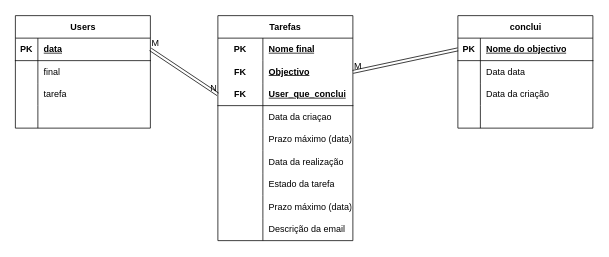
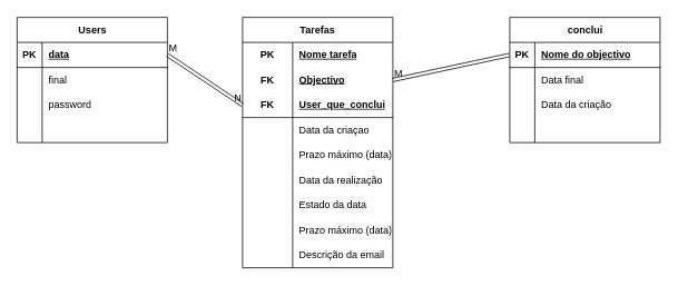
  <mxCell id="0" />
  <mxCell id="1" parent="0" />
  <mxCell id="2" value="Users" style="shape=table;startSize=30;container=1;collapsible=1;childLayout=tableLayout;fixedRows=1;rowLines=0;fontStyle=1;align=center;resizeLast=1;html=1;" vertex="1" parent="1"><mxGeometry x="20" y="20" width="180" height="150" as="geometry" /></mxCell>
  <mxCell id="3" value="" style="shape=tableRow;horizontal=0;startSize=0;swimlaneHead=0;swimlaneBody=0;fillColor=none;collapsible=0;dropTarget=0;points=[[0,0.5],[1,0.5]];portConstraint=eastwest;top=0;left=0;right=0;bottom=1;" vertex="1" parent="2"><mxGeometry y="30" width="180" height="30" as="geometry" /></mxCell>
  <mxCell id="4" value="PK" style="shape=partialRectangle;connectable=0;fillColor=none;top=0;left=0;bottom=0;right=0;fontStyle=1;overflow=hidden;whiteSpace=wrap;html=1;" vertex="1" parent="3"><mxGeometry width="30" height="30" as="geometry"><mxRectangle width="30" height="30" as="alternateBounds" /></mxGeometry></mxCell>
  <mxCell id="5" value="data" style="shape=partialRectangle;connectable=0;fillColor=none;top=0;left=0;bottom=0;right=0;align=left;spacingLeft=6;fontStyle=5;overflow=hidden;whiteSpace=wrap;html=1;" vertex="1" parent="3"><mxGeometry x="30" width="150" height="30" as="geometry"><mxRectangle width="150" height="30" as="alternateBounds" /></mxGeometry></mxCell>
  <mxCell id="6" value="" style="shape=tableRow;horizontal=0;startSize=0;swimlaneHead=0;swimlaneBody=0;fillColor=none;collapsible=0;dropTarget=0;points=[[0,0.5],[1,0.5]];portConstraint=eastwest;top=0;left=0;right=0;bottom=0;" vertex="1" parent="2"><mxGeometry y="60" width="180" height="30" as="geometry" /></mxCell>
  <mxCell id="7" value="" style="shape=partialRectangle;connectable=0;fillColor=none;top=0;left=0;bottom=0;right=0;editable=1;overflow=hidden;whiteSpace=wrap;html=1;" vertex="1" parent="6"><mxGeometry width="30" height="30" as="geometry"><mxRectangle width="30" height="30" as="alternateBounds" /></mxGeometry></mxCell>
  <mxCell id="8" value="final" style="shape=partialRectangle;connectable=0;fillColor=none;top=0;left=0;bottom=0;right=0;align=left;spacingLeft=6;overflow=hidden;whiteSpace=wrap;html=1;" vertex="1" parent="6"><mxGeometry x="30" width="150" height="30" as="geometry"><mxRectangle width="150" height="30" as="alternateBounds" /></mxGeometry></mxCell>
  <mxCell id="9" value="" style="shape=tableRow;horizontal=0;startSize=0;swimlaneHead=0;swimlaneBody=0;fillColor=none;collapsible=0;dropTarget=0;points=[[0,0.5],[1,0.5]];portConstraint=eastwest;top=0;left=0;right=0;bottom=0;" vertex="1" parent="2"><mxGeometry y="90" width="180" height="30" as="geometry" /></mxCell>
  <mxCell id="10" value="" style="shape=partialRectangle;connectable=0;fillColor=none;top=0;left=0;bottom=0;right=0;editable=1;overflow=hidden;whiteSpace=wrap;html=1;" vertex="1" parent="9"><mxGeometry width="30" height="30" as="geometry"><mxRectangle width="30" height="30" as="alternateBounds" /></mxGeometry></mxCell>
- <mxCell id="11" value="tarefa" style="shape=partialRectangle;connectable=0;fillColor=none;top=0;left=0;bottom=0;right=0;align=left;spacingLeft=6;overflow=hidden;whiteSpace=wrap;html=1;" vertex="1" parent="9"><mxGeometry x="30" width="150" height="30" as="geometry"><mxRectangle width="150" height="30" as="alternateBounds" /></mxGeometry></mxCell>
+ <mxCell id="11" value="password" style="shape=partialRectangle;connectable=0;fillColor=none;top=0;left=0;bottom=0;right=0;align=left;spacingLeft=6;overflow=hidden;whiteSpace=wrap;html=1;" vertex="1" parent="9"><mxGeometry x="30" width="150" height="30" as="geometry"><mxRectangle width="150" height="30" as="alternateBounds" /></mxGeometry></mxCell>
  <mxCell id="12" value="" style="shape=tableRow;horizontal=0;startSize=0;swimlaneHead=0;swimlaneBody=0;fillColor=none;collapsible=0;dropTarget=0;points=[[0,0.5],[1,0.5]];portConstraint=eastwest;top=0;left=0;right=0;bottom=0;" vertex="1" parent="2"><mxGeometry y="120" width="180" height="30" as="geometry" /></mxCell>
  <mxCell id="13" value="" style="shape=partialRectangle;connectable=0;fillColor=none;top=0;left=0;bottom=0;right=0;editable=1;overflow=hidden;whiteSpace=wrap;html=1;" vertex="1" parent="12"><mxGeometry width="30" height="30" as="geometry"><mxRectangle width="30" height="30" as="alternateBounds" /></mxGeometry></mxCell>
  <mxCell id="14" value="" style="shape=partialRectangle;connectable=0;fillColor=none;top=0;left=0;bottom=0;right=0;align=left;spacingLeft=6;overflow=hidden;whiteSpace=wrap;html=1;" vertex="1" parent="12"><mxGeometry x="30" width="150" height="30" as="geometry"><mxRectangle width="150" height="30" as="alternateBounds" /></mxGeometry></mxCell>
  <mxCell id="15" value="conclui" style="shape=table;startSize=30;container=1;collapsible=1;childLayout=tableLayout;fixedRows=1;rowLines=0;fontStyle=1;align=center;resizeLast=1;html=1;" vertex="1" parent="1"><mxGeometry x="610" y="20" width="180" height="150" as="geometry" /></mxCell>
  <mxCell id="16" value="" style="shape=tableRow;horizontal=0;startSize=0;swimlaneHead=0;swimlaneBody=0;fillColor=none;collapsible=0;dropTarget=0;points=[[0,0.5],[1,0.5]];portConstraint=eastwest;top=0;left=0;right=0;bottom=1;" vertex="1" parent="15"><mxGeometry y="30" width="180" height="30" as="geometry" /></mxCell>
  <mxCell id="17" value="PK" style="shape=partialRectangle;connectable=0;fillColor=none;top=0;left=0;bottom=0;right=0;fontStyle=1;overflow=hidden;whiteSpace=wrap;html=1;" vertex="1" parent="16"><mxGeometry width="30" height="30" as="geometry"><mxRectangle width="30" height="30" as="alternateBounds" /></mxGeometry></mxCell>
  <mxCell id="18" value="Nome do objectivo" style="shape=partialRectangle;connectable=0;fillColor=none;top=0;left=0;bottom=0;right=0;align=left;spacingLeft=6;fontStyle=5;overflow=hidden;whiteSpace=wrap;html=1;" vertex="1" parent="16"><mxGeometry x="30" width="150" height="30" as="geometry"><mxRectangle width="150" height="30" as="alternateBounds" /></mxGeometry></mxCell>
  <mxCell id="19" value="" style="shape=tableRow;horizontal=0;startSize=0;swimlaneHead=0;swimlaneBody=0;fillColor=none;collapsible=0;dropTarget=0;points=[[0,0.5],[1,0.5]];portConstraint=eastwest;top=0;left=0;right=0;bottom=0;" vertex="1" parent="15"><mxGeometry y="60" width="180" height="30" as="geometry" /></mxCell>
  <mxCell id="20" value="" style="shape=partialRectangle;connectable=0;fillColor=none;top=0;left=0;bottom=0;right=0;editable=1;overflow=hidden;whiteSpace=wrap;html=1;" vertex="1" parent="19"><mxGeometry width="30" height="30" as="geometry"><mxRectangle width="30" height="30" as="alternateBounds" /></mxGeometry></mxCell>
- <mxCell id="21" value="Data data" style="shape=partialRectangle;connectable=0;fillColor=none;top=0;left=0;bottom=0;right=0;align=left;spacingLeft=6;overflow=hidden;whiteSpace=wrap;html=1;" vertex="1" parent="19"><mxGeometry x="30" width="150" height="30" as="geometry"><mxRectangle width="150" height="30" as="alternateBounds" /></mxGeometry></mxCell>
+ <mxCell id="21" value="Data final" style="shape=partialRectangle;connectable=0;fillColor=none;top=0;left=0;bottom=0;right=0;align=left;spacingLeft=6;overflow=hidden;whiteSpace=wrap;html=1;" vertex="1" parent="19"><mxGeometry x="30" width="150" height="30" as="geometry"><mxRectangle width="150" height="30" as="alternateBounds" /></mxGeometry></mxCell>
  <mxCell id="22" value="" style="shape=tableRow;horizontal=0;startSize=0;swimlaneHead=0;swimlaneBody=0;fillColor=none;collapsible=0;dropTarget=0;points=[[0,0.5],[1,0.5]];portConstraint=eastwest;top=0;left=0;right=0;bottom=0;" vertex="1" parent="15"><mxGeometry y="90" width="180" height="30" as="geometry" /></mxCell>
  <mxCell id="23" value="" style="shape=partialRectangle;connectable=0;fillColor=none;top=0;left=0;bottom=0;right=0;editable=1;overflow=hidden;whiteSpace=wrap;html=1;" vertex="1" parent="22"><mxGeometry width="30" height="30" as="geometry"><mxRectangle width="30" height="30" as="alternateBounds" /></mxGeometry></mxCell>
  <mxCell id="24" value="Data da criação" style="shape=partialRectangle;connectable=0;fillColor=none;top=0;left=0;bottom=0;right=0;align=left;spacingLeft=6;overflow=hidden;whiteSpace=wrap;html=1;" vertex="1" parent="22"><mxGeometry x="30" width="150" height="30" as="geometry"><mxRectangle width="150" height="30" as="alternateBounds" /></mxGeometry></mxCell>
  <mxCell id="25" value="" style="shape=tableRow;horizontal=0;startSize=0;swimlaneHead=0;swimlaneBody=0;fillColor=none;collapsible=0;dropTarget=0;points=[[0,0.5],[1,0.5]];portConstraint=eastwest;top=0;left=0;right=0;bottom=0;" vertex="1" parent="15"><mxGeometry y="120" width="180" height="30" as="geometry" /></mxCell>
  <mxCell id="26" value="" style="shape=partialRectangle;connectable=0;fillColor=none;top=0;left=0;bottom=0;right=0;editable=1;overflow=hidden;whiteSpace=wrap;html=1;" vertex="1" parent="25"><mxGeometry width="30" height="30" as="geometry"><mxRectangle width="30" height="30" as="alternateBounds" /></mxGeometry></mxCell>
  <mxCell id="27" value="" style="shape=partialRectangle;connectable=0;fillColor=none;top=0;left=0;bottom=0;right=0;align=left;spacingLeft=6;overflow=hidden;whiteSpace=wrap;html=1;" vertex="1" parent="25"><mxGeometry x="30" width="150" height="30" as="geometry"><mxRectangle width="150" height="30" as="alternateBounds" /></mxGeometry></mxCell>
  <mxCell id="28" value="Tarefas" style="shape=table;startSize=30;container=0;collapsible=1;childLayout=tableLayout;fixedRows=1;rowLines=0;fontStyle=1;align=center;resizeLast=1;html=1;whiteSpace=wrap;" vertex="1" parent="1"><mxGeometry x="290" y="20" width="180" height="300" as="geometry" /></mxCell>
  <mxCell id="29" value="" style="shape=tableRow;horizontal=0;startSize=0;swimlaneHead=0;swimlaneBody=0;fillColor=none;collapsible=0;dropTarget=0;points=[[0,0.5],[1,0.5]];portConstraint=eastwest;top=0;left=0;right=0;bottom=0;html=1;" vertex="1" parent="28"><mxGeometry y="30" width="180" height="30" as="geometry" /></mxCell>
  <mxCell id="30" value="PK" style="shape=partialRectangle;connectable=0;fillColor=none;top=0;left=0;bottom=0;right=0;fontStyle=1;overflow=hidden;html=1;whiteSpace=wrap;" vertex="1" parent="29"><mxGeometry width="60" height="30" as="geometry"><mxRectangle width="60" height="30" as="alternateBounds" /></mxGeometry></mxCell>
- <mxCell id="31" value="Nome final" style="shape=partialRectangle;connectable=0;fillColor=none;top=0;left=0;bottom=0;right=0;align=left;spacingLeft=6;fontStyle=5;overflow=hidden;html=1;whiteSpace=wrap;" vertex="1" parent="29"><mxGeometry x="60" width="120" height="30" as="geometry"><mxRectangle width="120" height="30" as="alternateBounds" /></mxGeometry></mxCell>
+ <mxCell id="31" value="Nome tarefa" style="shape=partialRectangle;connectable=0;fillColor=none;top=0;left=0;bottom=0;right=0;align=left;spacingLeft=6;fontStyle=5;overflow=hidden;html=1;whiteSpace=wrap;" vertex="1" parent="29"><mxGeometry x="60" width="120" height="30" as="geometry"><mxRectangle width="120" height="30" as="alternateBounds" /></mxGeometry></mxCell>
  <mxCell id="32" style="shape=tableRow;horizontal=0;startSize=0;swimlaneHead=0;swimlaneBody=0;fillColor=none;collapsible=0;dropTarget=0;points=[[0,0.5],[1,0.5]];portConstraint=eastwest;top=0;left=0;right=0;bottom=0;html=1;" vertex="1" parent="28"><mxGeometry y="60" width="180" height="30" as="geometry" /></mxCell>
  <mxCell id="33" value="FK" style="shape=partialRectangle;connectable=0;fillColor=none;top=0;left=0;bottom=0;right=0;fontStyle=1;overflow=hidden;html=1;whiteSpace=wrap;" vertex="1" parent="32"><mxGeometry width="60" height="30" as="geometry"><mxRectangle width="60" height="30" as="alternateBounds" /></mxGeometry></mxCell>
  <mxCell id="34" value="Objectivo" style="shape=partialRectangle;connectable=0;fillColor=none;top=0;left=0;bottom=0;right=0;align=left;spacingLeft=6;fontStyle=5;overflow=hidden;html=1;whiteSpace=wrap;" vertex="1" parent="32"><mxGeometry x="60" width="120" height="30" as="geometry"><mxRectangle width="120" height="30" as="alternateBounds" /></mxGeometry></mxCell>
  <mxCell id="35" value="" style="shape=tableRow;horizontal=0;startSize=0;swimlaneHead=0;swimlaneBody=0;fillColor=none;collapsible=0;dropTarget=0;points=[[0,0.5],[1,0.5]];portConstraint=eastwest;top=0;left=0;right=0;bottom=1;html=1;" vertex="1" parent="28"><mxGeometry y="90" width="180" height="30" as="geometry" /></mxCell>
  <mxCell id="36" value="FK" style="shape=partialRectangle;connectable=0;fillColor=none;top=0;left=0;bottom=0;right=0;fontStyle=1;overflow=hidden;html=1;whiteSpace=wrap;" vertex="1" parent="35"><mxGeometry width="60" height="30" as="geometry"><mxRectangle width="60" height="30" as="alternateBounds" /></mxGeometry></mxCell>
  <mxCell id="37" value="User_que_conclui" style="shape=partialRectangle;connectable=0;fillColor=none;top=0;left=0;bottom=0;right=0;align=left;spacingLeft=6;fontStyle=5;overflow=hidden;html=1;whiteSpace=wrap;" vertex="1" parent="35"><mxGeometry x="60" width="120" height="30" as="geometry"><mxRectangle width="120" height="30" as="alternateBounds" /></mxGeometry></mxCell>
  <mxCell id="38" value="" style="shape=tableRow;horizontal=0;startSize=0;swimlaneHead=0;swimlaneBody=0;fillColor=none;collapsible=0;dropTarget=0;points=[[0,0.5],[1,0.5]];portConstraint=eastwest;top=0;left=0;right=0;bottom=0;html=1;" vertex="1" parent="28"><mxGeometry y="120" width="180" height="30" as="geometry" /></mxCell>
  <mxCell id="39" value="" style="shape=partialRectangle;connectable=0;fillColor=none;top=0;left=0;bottom=0;right=0;editable=1;overflow=hidden;html=1;whiteSpace=wrap;" vertex="1" parent="38"><mxGeometry width="60" height="30" as="geometry"><mxRectangle width="60" height="30" as="alternateBounds" /></mxGeometry></mxCell>
  <mxCell id="40" value="Data da criaçao" style="shape=partialRectangle;connectable=0;fillColor=none;top=0;left=0;bottom=0;right=0;align=left;spacingLeft=6;overflow=hidden;html=1;whiteSpace=wrap;" vertex="1" parent="38"><mxGeometry x="60" width="120" height="30" as="geometry"><mxRectangle width="120" height="30" as="alternateBounds" /></mxGeometry></mxCell>
  <mxCell id="41" value="" style="shape=tableRow;horizontal=0;startSize=0;swimlaneHead=0;swimlaneBody=0;fillColor=none;collapsible=0;dropTarget=0;points=[[0,0.5],[1,0.5]];portConstraint=eastwest;top=0;left=0;right=0;bottom=0;html=1;" vertex="1" parent="28"><mxGeometry y="150" width="180" height="30" as="geometry" /></mxCell>
  <mxCell id="42" value="" style="shape=partialRectangle;connectable=0;fillColor=none;top=0;left=0;bottom=0;right=0;editable=1;overflow=hidden;html=1;whiteSpace=wrap;" vertex="1" parent="41"><mxGeometry width="60" height="30" as="geometry"><mxRectangle width="60" height="30" as="alternateBounds" /></mxGeometry></mxCell>
  <mxCell id="43" value="Prazo máximo (data)" style="shape=partialRectangle;connectable=0;fillColor=none;top=0;left=0;bottom=0;right=0;align=left;spacingLeft=6;overflow=hidden;html=1;whiteSpace=wrap;" vertex="1" parent="41"><mxGeometry x="60" width="120" height="30" as="geometry"><mxRectangle width="120" height="30" as="alternateBounds" /></mxGeometry></mxCell>
  <mxCell id="44" value="" style="shape=tableRow;horizontal=0;startSize=0;swimlaneHead=0;swimlaneBody=0;fillColor=none;collapsible=0;dropTarget=0;points=[[0,0.5],[1,0.5]];portConstraint=eastwest;top=0;left=0;right=0;bottom=0;html=1;" vertex="1" parent="28"><mxGeometry y="180" width="180" height="30" as="geometry" /></mxCell>
  <mxCell id="45" value="" style="shape=partialRectangle;connectable=0;fillColor=none;top=0;left=0;bottom=0;right=0;editable=1;overflow=hidden;html=1;whiteSpace=wrap;" vertex="1" parent="44"><mxGeometry width="60" height="30" as="geometry"><mxRectangle width="60" height="30" as="alternateBounds" /></mxGeometry></mxCell>
  <mxCell id="46" value="Data da realização" style="shape=partialRectangle;connectable=0;fillColor=none;top=0;left=0;bottom=0;right=0;align=left;spacingLeft=6;overflow=hidden;html=1;whiteSpace=wrap;" vertex="1" parent="44"><mxGeometry x="60" width="120" height="30" as="geometry"><mxRectangle width="120" height="30" as="alternateBounds" /></mxGeometry></mxCell>
  <mxCell id="47" value="" style="shape=tableRow;horizontal=0;startSize=0;swimlaneHead=0;swimlaneBody=0;fillColor=none;collapsible=0;dropTarget=0;points=[[0,0.5],[1,0.5]];portConstraint=eastwest;top=0;left=0;right=0;bottom=0;html=1;" vertex="1" parent="28"><mxGeometry y="210" width="180" height="30" as="geometry" /></mxCell>
  <mxCell id="48" value="" style="shape=partialRectangle;connectable=0;fillColor=none;top=0;left=0;bottom=0;right=0;editable=1;overflow=hidden;html=1;whiteSpace=wrap;" vertex="1" parent="47"><mxGeometry width="60" height="30" as="geometry"><mxRectangle width="60" height="30" as="alternateBounds" /></mxGeometry></mxCell>
- <mxCell id="49" value="Estado da tarefa" style="shape=partialRectangle;connectable=0;fillColor=none;top=0;left=0;bottom=0;right=0;align=left;spacingLeft=6;overflow=hidden;html=1;whiteSpace=wrap;" vertex="1" parent="47"><mxGeometry x="60" width="120" height="30" as="geometry"><mxRectangle width="120" height="30" as="alternateBounds" /></mxGeometry></mxCell>
+ <mxCell id="49" value="Estado da data" style="shape=partialRectangle;connectable=0;fillColor=none;top=0;left=0;bottom=0;right=0;align=left;spacingLeft=6;overflow=hidden;html=1;whiteSpace=wrap;" vertex="1" parent="47"><mxGeometry x="60" width="120" height="30" as="geometry"><mxRectangle width="120" height="30" as="alternateBounds" /></mxGeometry></mxCell>
  <mxCell id="50" value="" style="shape=tableRow;horizontal=0;startSize=0;swimlaneHead=0;swimlaneBody=0;fillColor=none;collapsible=0;dropTarget=0;points=[[0,0.5],[1,0.5]];portConstraint=eastwest;top=0;left=0;right=0;bottom=0;html=1;" vertex="1" parent="28"><mxGeometry y="240" width="180" height="30" as="geometry" /></mxCell>
  <mxCell id="51" value="" style="shape=partialRectangle;connectable=0;fillColor=none;top=0;left=0;bottom=0;right=0;editable=1;overflow=hidden;html=1;whiteSpace=wrap;" vertex="1" parent="50"><mxGeometry width="60" height="30" as="geometry"><mxRectangle width="60" height="30" as="alternateBounds" /></mxGeometry></mxCell>
  <mxCell id="52" value="Prazo máximo (data)" style="shape=partialRectangle;connectable=0;fillColor=none;top=0;left=0;bottom=0;right=0;align=left;spacingLeft=6;overflow=hidden;html=1;whiteSpace=wrap;" vertex="1" parent="50"><mxGeometry x="60" width="120" height="30" as="geometry"><mxRectangle width="120" height="30" as="alternateBounds" /></mxGeometry></mxCell>
  <mxCell id="53" value="" style="shape=tableRow;horizontal=0;startSize=0;swimlaneHead=0;swimlaneBody=0;fillColor=none;collapsible=0;dropTarget=0;points=[[0,0.5],[1,0.5]];portConstraint=eastwest;top=0;left=0;right=0;bottom=0;html=1;" vertex="1" parent="28"><mxGeometry y="270" width="180" height="30" as="geometry" /></mxCell>
  <mxCell id="54" value="" style="shape=partialRectangle;connectable=0;fillColor=none;top=0;left=0;bottom=0;right=0;editable=1;overflow=hidden;html=1;whiteSpace=wrap;" vertex="1" parent="53"><mxGeometry width="60" height="30" as="geometry"><mxRectangle width="60" height="30" as="alternateBounds" /></mxGeometry></mxCell>
  <mxCell id="55" value="Descrição da email" style="shape=partialRectangle;connectable=0;fillColor=none;top=0;left=0;bottom=0;right=0;align=left;spacingLeft=6;overflow=hidden;html=1;whiteSpace=wrap;" vertex="1" parent="53"><mxGeometry x="60" width="120" height="30" as="geometry"><mxRectangle width="120" height="30" as="alternateBounds" /></mxGeometry></mxCell>
  <mxCell id="56" value="" style="shape=link;html=1;rounded=0;exitX=1;exitY=0.5;exitDx=0;exitDy=0;entryX=0;entryY=0.5;entryDx=0;entryDy=0;" edge="1" parent="1" source="32" target="16"><mxGeometry relative="1" as="geometry"><mxPoint x="540" y="250" as="sourcePoint" /><mxPoint x="700" y="250" as="targetPoint" /></mxGeometry></mxCell>
  <mxCell id="57" value="M" style="resizable=0;html=1;whiteSpace=wrap;align=left;verticalAlign=bottom;" connectable="0" vertex="1" parent="56"><mxGeometry x="-1" relative="1" as="geometry" /></mxCell>
  <mxCell id="58" value="" style="resizable=0;html=1;whiteSpace=wrap;align=right;verticalAlign=bottom;" connectable="0" vertex="1" parent="56"><mxGeometry x="1" relative="1" as="geometry" /></mxCell>
  <mxCell id="59" value="" style="shape=link;html=1;rounded=0;entryX=0;entryY=0.5;entryDx=0;entryDy=0;exitX=1;exitY=0.5;exitDx=0;exitDy=0;" edge="1" parent="1" source="3" target="35"><mxGeometry relative="1" as="geometry"><mxPoint x="80" y="240" as="sourcePoint" /><mxPoint x="240" y="240" as="targetPoint" /></mxGeometry></mxCell>
  <mxCell id="60" value="M" style="resizable=0;html=1;whiteSpace=wrap;align=left;verticalAlign=bottom;" connectable="0" vertex="1" parent="59"><mxGeometry x="-1" relative="1" as="geometry" /></mxCell>
  <mxCell id="61" value="N" style="resizable=0;html=1;whiteSpace=wrap;align=right;verticalAlign=bottom;" connectable="0" vertex="1" parent="59"><mxGeometry x="1" relative="1" as="geometry" /></mxCell>
